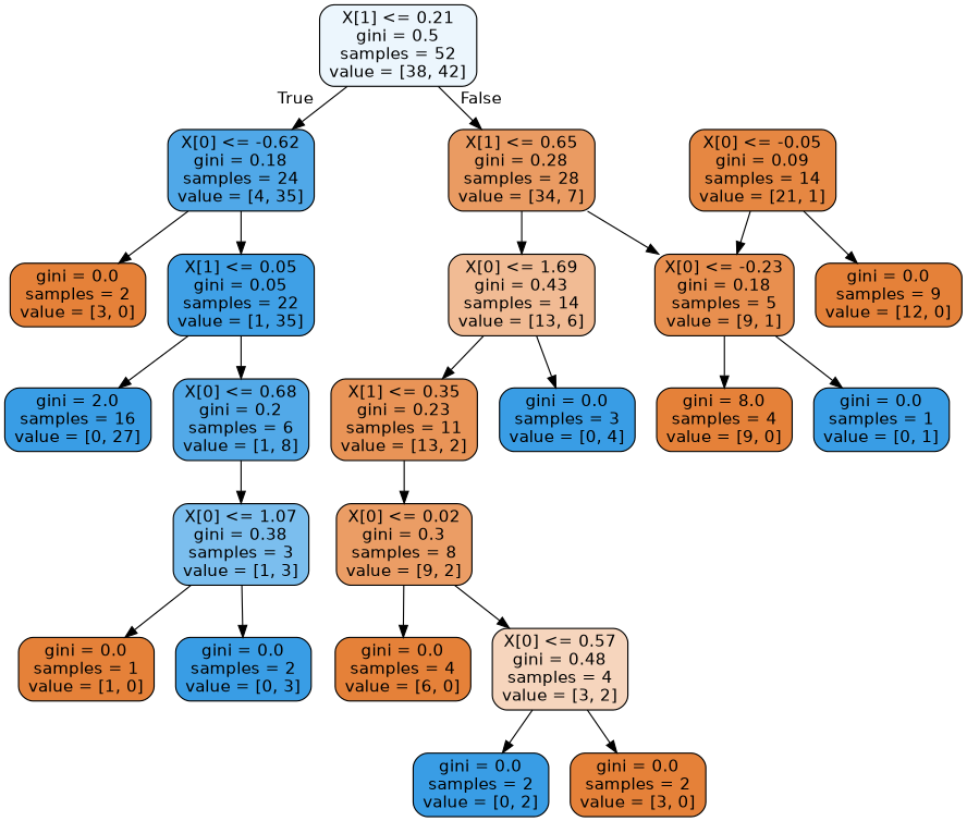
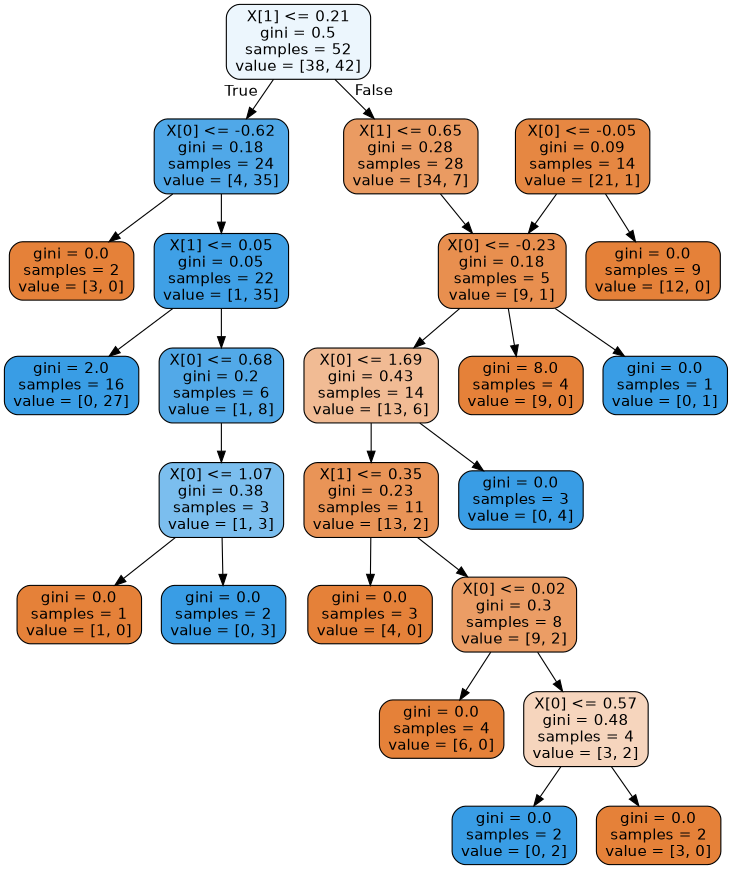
  digraph {
    node [color=black fillcolor="#e58139" fontname=helvetica shape=box style="filled, rounded"]
    edge [fontname=helvetica]
    n1 [fillcolor="#ecf6fd" label="X[1] <= 0.21\ngini = 0.5\nsamples = 52\nvalue = [38, 42]"]
    n2 [fillcolor="#50a8e8" label="X[0] <= -0.62\ngini = 0.18\nsamples = 24\nvalue = [4, 35]"]
    n3 [fillcolor="#ea9b62" label="X[1] <= 0.65\ngini = 0.28\nsamples = 28\nvalue = [34, 7]"]
    n4 [label="gini = 0.0\nsamples = 2\nvalue = [3, 0]"]
    n5 [fillcolor="#3fa0e6" label="X[1] <= 0.05\ngini = 0.05\nsamples = 22\nvalue = [1, 35]"]
    n6 [fillcolor="#f1bb94" label="X[0] <= 1.69\ngini = 0.43\nsamples = 14\nvalue = [13, 6]"]
    n7 [fillcolor="#e88f4f" label="X[0] <= -0.23\ngini = 0.18\nsamples = 5\nvalue = [9, 1]"]
    n8 [fillcolor="#399de5" label="gini = 2.0\nsamples = 16\nvalue = [0, 27]"]
    n9 [fillcolor="#52a9e8" label="X[0] <= 0.68\ngini = 0.2\nsamples = 6\nvalue = [1, 8]"]
    n10 [fillcolor="#7bbeee" label="X[0] <= 1.07\ngini = 0.38\nsamples = 3\nvalue = [1, 3]"]
    n11 [label="gini = 0.0\nsamples = 1\nvalue = [1, 0]"]
    n12 [fillcolor="#399de5" label="gini = 0.0\nsamples = 2\nvalue = [0, 3]"]
    n13 [fillcolor="#e99457" label="X[1] <= 0.35\ngini = 0.23\nsamples = 11\nvalue = [13, 2]"]
    n14 [fillcolor="#399de5" label="gini = 0.0\nsamples = 3\nvalue = [0, 4]"]
    n15 [fillcolor="#e68742" label="X[0] <= -0.05\ngini = 0.09\nsamples = 14\nvalue = [21, 1]"]
    n16 [label="gini = 0.0\nsamples = 9\nvalue = [12, 0]"]
+   n17 [label="gini = 0.0\nsamples = 3\nvalue = [4, 0]"]
    n18 [fillcolor="#eb9d65" label="X[0] <= 0.02\ngini = 0.3\nsamples = 8\nvalue = [9, 2]"]
    n19 [label="gini = 0.0\nsamples = 4\nvalue = [6, 0]"]
    n20 [fillcolor="#f6d5bd" label="X[0] <= 0.57\ngini = 0.48\nsamples = 4\nvalue = [3, 2]"]
    n21 [fillcolor="#399de5" label="gini = 0.0\nsamples = 2\nvalue = [0, 2]"]
    n22 [label="gini = 0.0\nsamples = 2\nvalue = [3, 0]"]
    n23 [label="gini = 8.0\nsamples = 4\nvalue = [9, 0]"]
    n24 [fillcolor="#399de5" label="gini = 0.0\nsamples = 1\nvalue = [0, 1]"]
    n1 -> n2 [headlabel=True labelangle=45 labeldistance=2.5]
    n1 -> n3 [headlabel=False labelangle=-45 labeldistance=2.5]
    n2 -> n4
    n2 -> n5
-   n3 -> n6
+   n7 -> n6
    n3 -> n7
    n5 -> n8
    n5 -> n9
    n6 -> n13
    n6 -> n14
    n7 -> n23
    n7 -> n24
    n9 -> n10
    n10 -> n11
    n10 -> n12
+   n13 -> n17
    n13 -> n18
    n15 -> n7
    n15 -> n16
    n18 -> n19
    n18 -> n20
    n20 -> n21
    n20 -> n22
  }
